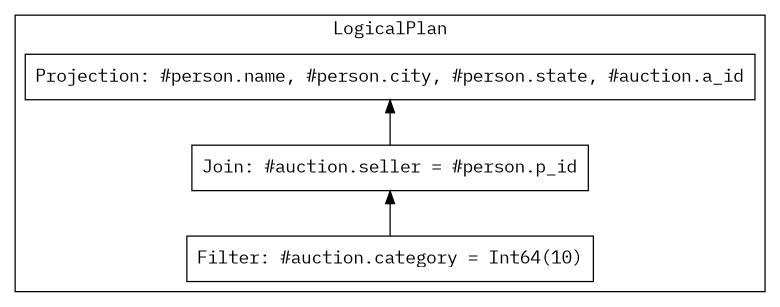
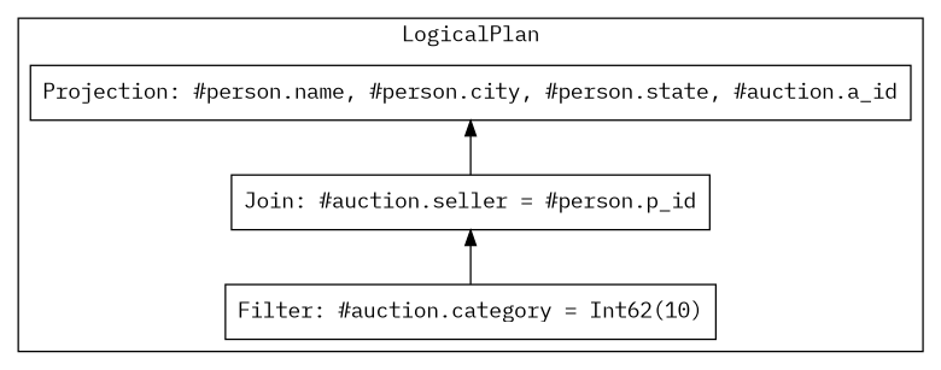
  digraph {
    fontname="IBM Plex Mono"
    node [shape=box fontname="IBM Plex Mono"]
    edge [arrowhead=none arrowtail=normal dir=back fontname="IBM Plex Mono"]
    n1 [label="Projection: #person.name, #person.city, #person.state, #auction.a_id"]
    n2 [label="Join: #auction.seller = #person.p_id"]
-   n3 [label="Filter: #auction.category = Int64(10)"]
+   n3 [label="Filter: #auction.category = Int62(10)"]
    subgraph cluster_1 {
      label=LogicalPlan
      n1
      n2
      n3
    }
    n1 -> n2
    n2 -> n3
  }
